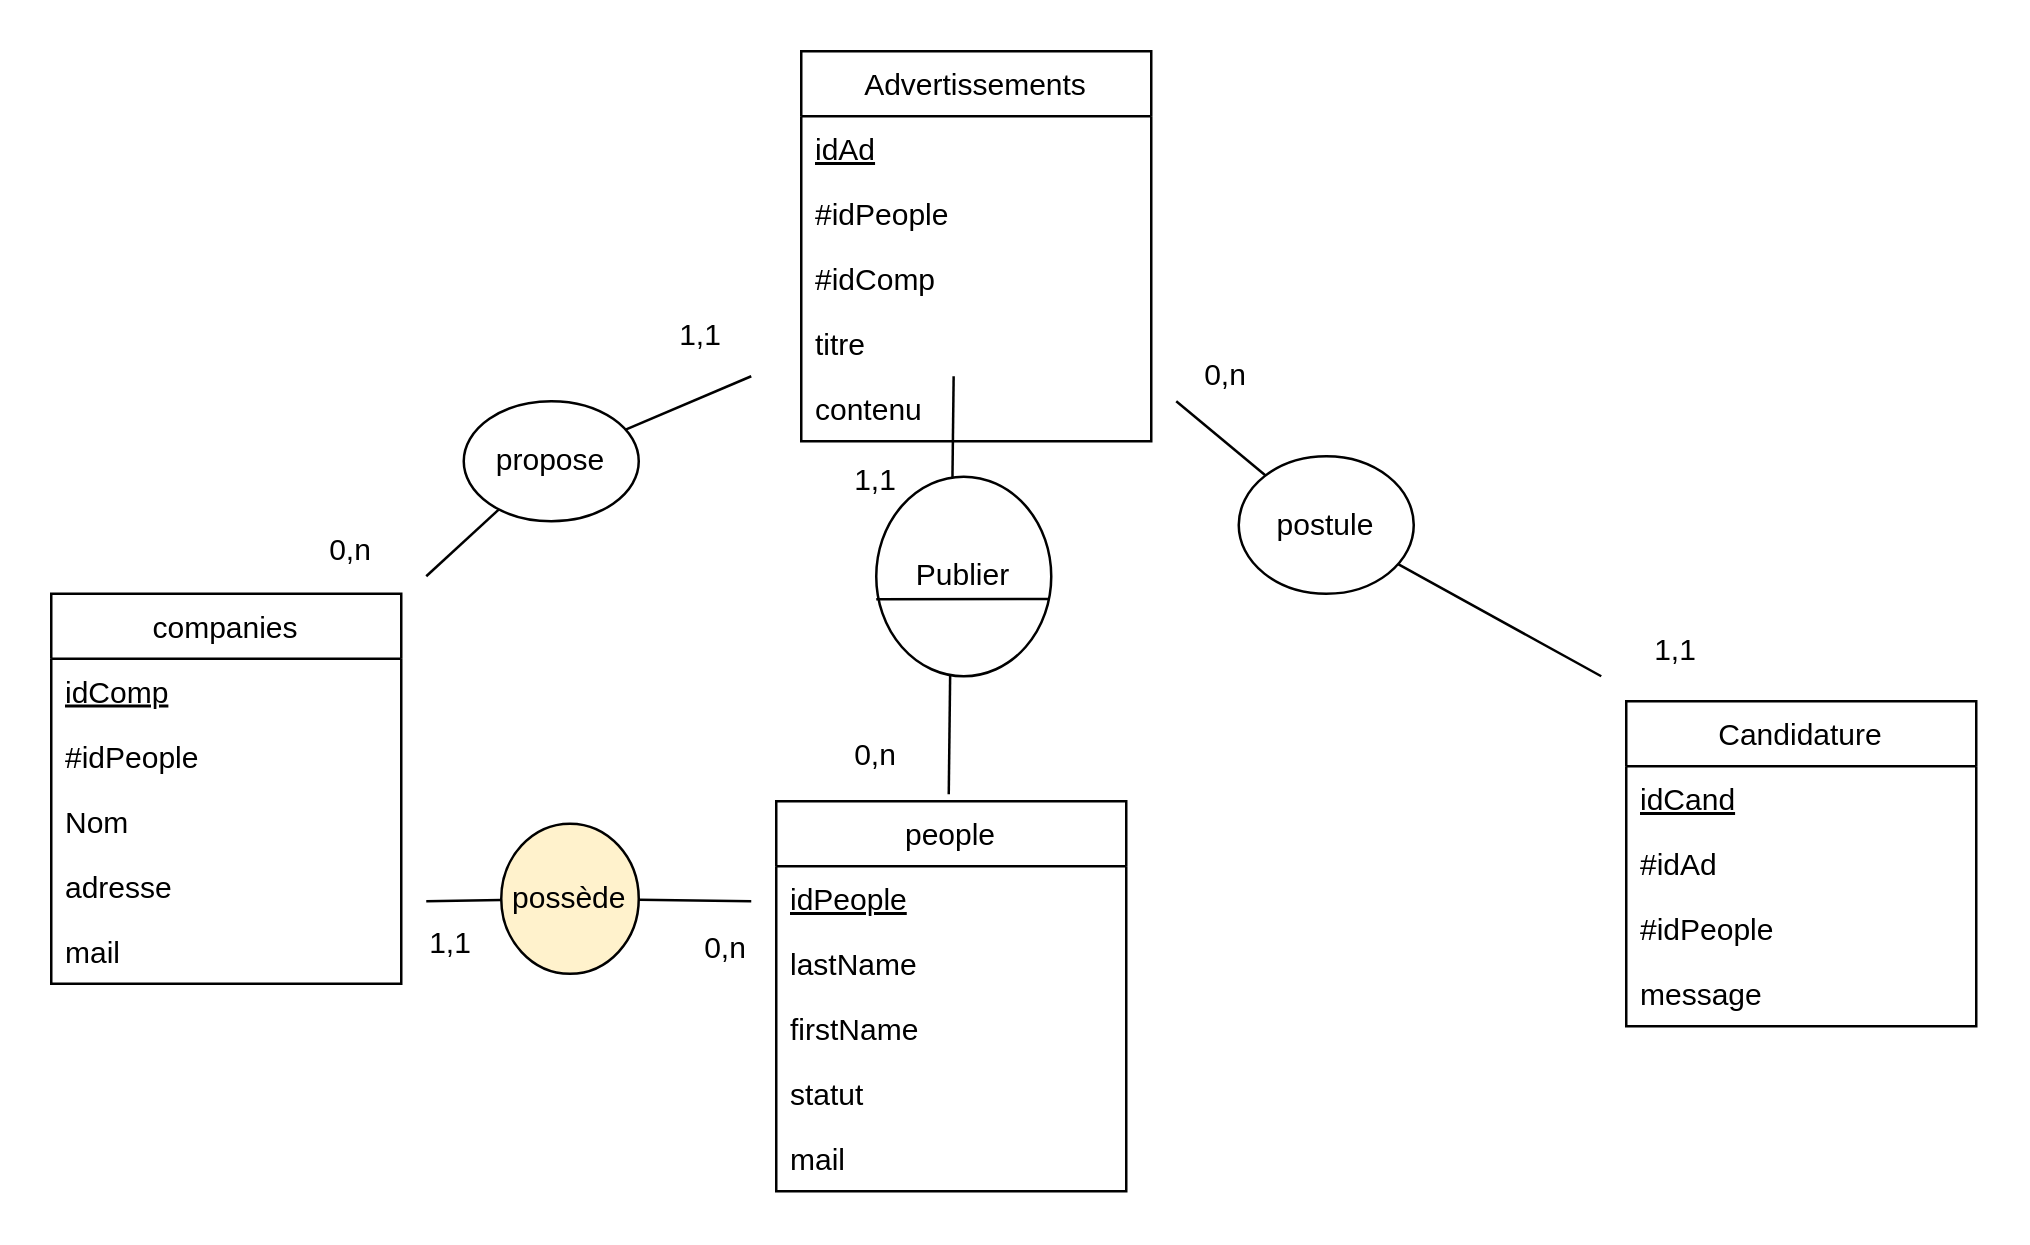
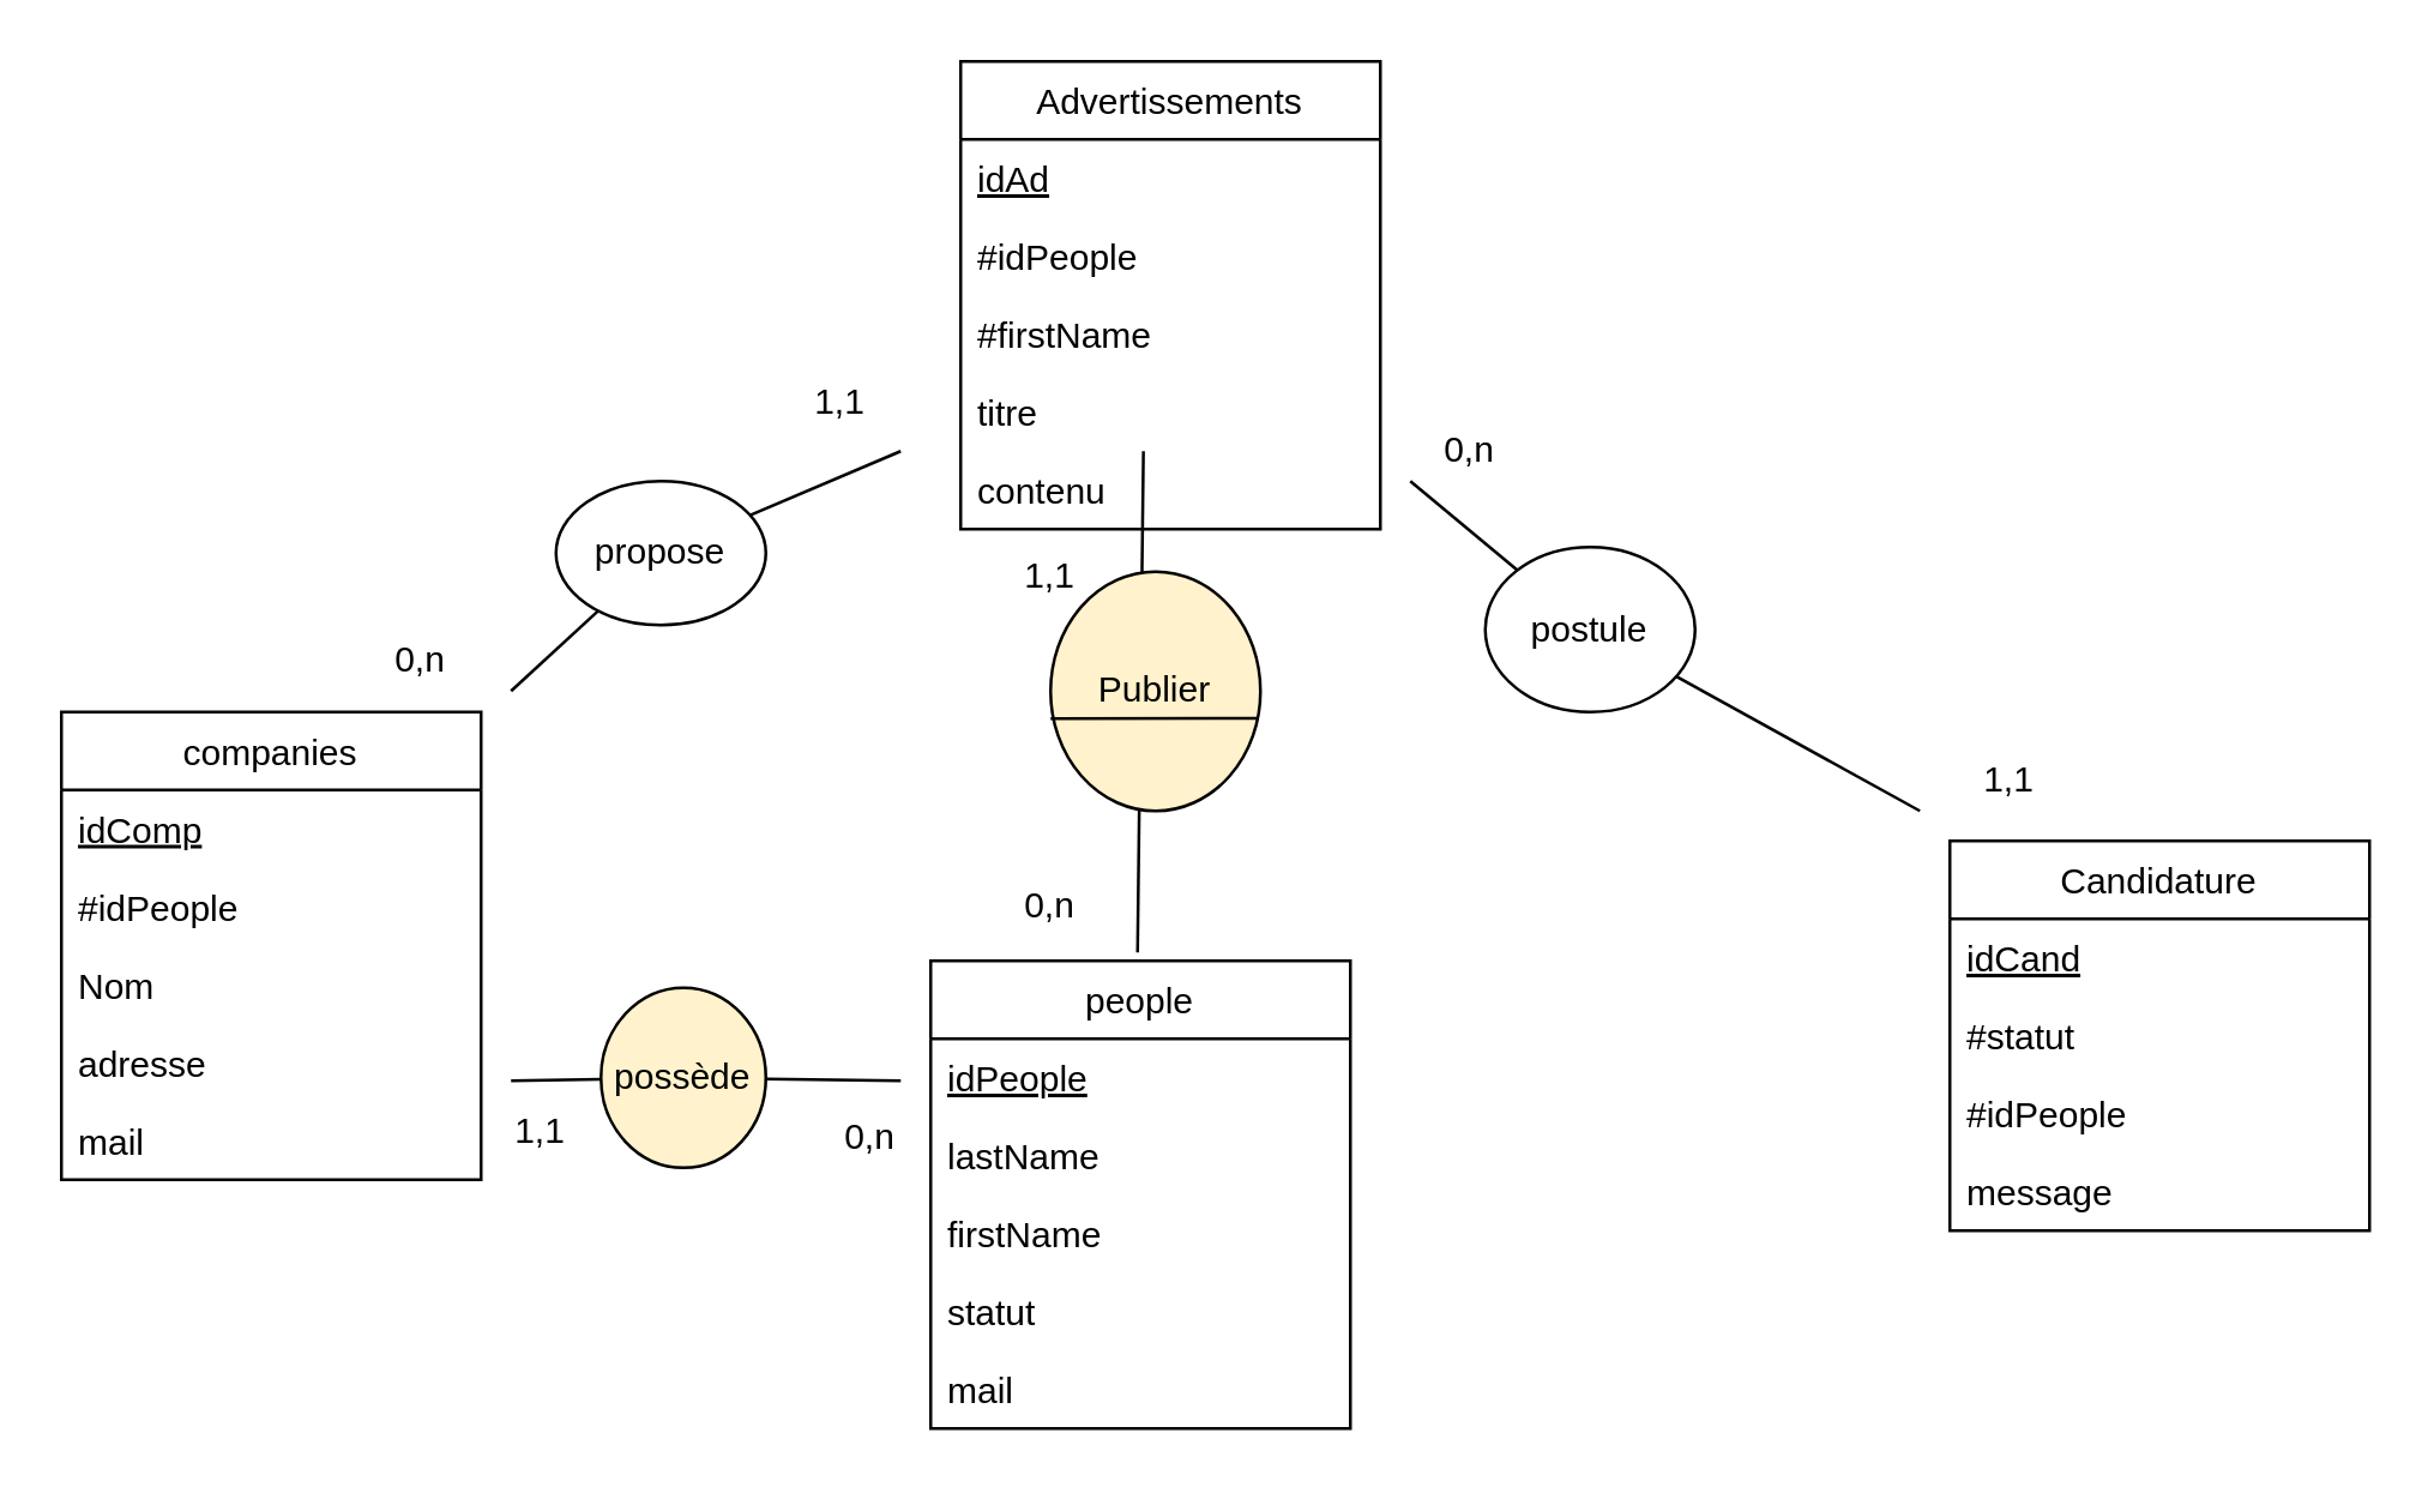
  <mxCell id="0" />
  <mxCell id="1" parent="0" />
  <mxCell id="2" value="" style="endArrow=none;html=1;entryX=0.364;entryY=1.154;entryDx=0;entryDy=0;entryPerimeter=0;exitX=0.35;exitY=-0.031;exitDx=0;exitDy=0;exitPerimeter=0;" parent="1" edge="1"><mxGeometry width="50" height="50" relative="1" as="geometry"><mxPoint x="379" y="317.164" as="sourcePoint" /><mxPoint x="380.96" y="150.004" as="targetPoint" /></mxGeometry></mxCell>
  <mxCell id="3" value="1,1" style="text;html=1;strokeColor=none;fillColor=none;align=center;verticalAlign=middle;whiteSpace=wrap;rounded=0;" parent="1" vertex="1"><mxGeometry x="330" y="182" width="40" height="20" as="geometry" /></mxCell>
  <mxCell id="4" value="0,n" style="text;html=1;strokeColor=none;fillColor=none;align=center;verticalAlign=middle;whiteSpace=wrap;rounded=0;" parent="1" vertex="1"><mxGeometry x="330" y="292" width="40" height="20" as="geometry" /></mxCell>
- <mxCell id="5" value="Publier" style="ellipse;whiteSpace=wrap;html=1;" parent="1" vertex="1"><mxGeometry x="350" y="190.16" width="70" height="79.84" as="geometry" /></mxCell>
+ <mxCell id="5" value="Publier" style="ellipse;whiteSpace=wrap;html=1;fillColor=#fff2cc;" parent="1" vertex="1"><mxGeometry x="350" y="190.16" width="70" height="79.84" as="geometry" /></mxCell>
  <mxCell id="6" value="" style="endArrow=none;html=1;entryX=0.992;entryY=0.613;entryDx=0;entryDy=0;entryPerimeter=0;exitX=0;exitY=0.614;exitDx=0;exitDy=0;exitPerimeter=0;" parent="1" source="5" target="5" edge="1"><mxGeometry width="50" height="50" relative="1" as="geometry"><mxPoint x="324" y="229" as="sourcePoint" /><mxPoint x="420" y="232" as="targetPoint" /></mxGeometry></mxCell>
  <mxCell id="7" value="Advertissements" style="swimlane;fontStyle=0;childLayout=stackLayout;horizontal=1;startSize=26;fillColor=none;horizontalStack=0;resizeParent=1;resizeParentMax=0;resizeLast=0;collapsible=1;marginBottom=0;" parent="1" vertex="1"><mxGeometry x="320" y="20" width="140" height="156" as="geometry" /></mxCell>
  <mxCell id="8" value="idAd" style="text;strokeColor=none;fillColor=none;align=left;verticalAlign=top;spacingLeft=4;spacingRight=4;overflow=hidden;rotatable=0;points=[[0,0.5],[1,0.5]];portConstraint=eastwest;fontStyle=4" parent="7" vertex="1"><mxGeometry y="26" width="140" height="26" as="geometry" /></mxCell>
  <mxCell id="9" value="#idPeople" style="text;strokeColor=none;fillColor=none;align=left;verticalAlign=top;spacingLeft=4;spacingRight=4;overflow=hidden;rotatable=0;points=[[0,0.5],[1,0.5]];portConstraint=eastwest;" parent="7" vertex="1"><mxGeometry y="52" width="140" height="26" as="geometry" /></mxCell>
- <mxCell id="10" value="#idComp" style="text;strokeColor=none;fillColor=none;align=left;verticalAlign=top;spacingLeft=4;spacingRight=4;overflow=hidden;rotatable=0;points=[[0,0.5],[1,0.5]];portConstraint=eastwest;" vertex="1" parent="7"><mxGeometry y="78" width="140" height="26" as="geometry" /></mxCell>
+ <mxCell id="10" value="#firstName" style="text;strokeColor=none;fillColor=none;align=left;verticalAlign=top;spacingLeft=4;spacingRight=4;overflow=hidden;rotatable=0;points=[[0,0.5],[1,0.5]];portConstraint=eastwest;" vertex="1" parent="7"><mxGeometry y="78" width="140" height="26" as="geometry" /></mxCell>
  <mxCell id="11" value="titre" style="text;strokeColor=none;fillColor=none;align=left;verticalAlign=top;spacingLeft=4;spacingRight=4;overflow=hidden;rotatable=0;points=[[0,0.5],[1,0.5]];portConstraint=eastwest;" parent="7" vertex="1"><mxGeometry y="104" width="140" height="26" as="geometry" /></mxCell>
  <mxCell id="12" value="contenu" style="text;strokeColor=none;fillColor=none;align=left;verticalAlign=top;spacingLeft=4;spacingRight=4;overflow=hidden;rotatable=0;points=[[0,0.5],[1,0.5]];portConstraint=eastwest;" parent="7" vertex="1"><mxGeometry y="130" width="140" height="26" as="geometry" /></mxCell>
  <mxCell id="13" value="Candidature" style="swimlane;fontStyle=0;childLayout=stackLayout;horizontal=1;startSize=26;fillColor=none;horizontalStack=0;resizeParent=1;resizeParentMax=0;resizeLast=0;collapsible=1;marginBottom=0;" parent="1" vertex="1"><mxGeometry x="650" y="280" width="140" height="130" as="geometry" /></mxCell>
  <mxCell id="14" value="idCand" style="text;strokeColor=none;fillColor=none;align=left;verticalAlign=top;spacingLeft=4;spacingRight=4;overflow=hidden;rotatable=0;points=[[0,0.5],[1,0.5]];portConstraint=eastwest;fontStyle=4" parent="13" vertex="1"><mxGeometry y="26" width="140" height="26" as="geometry" /></mxCell>
- <mxCell id="15" value="#idAd" style="text;strokeColor=none;fillColor=none;align=left;verticalAlign=top;spacingLeft=4;spacingRight=4;overflow=hidden;rotatable=0;points=[[0,0.5],[1,0.5]];portConstraint=eastwest;" parent="13" vertex="1"><mxGeometry y="52" width="140" height="26" as="geometry" /></mxCell>
+ <mxCell id="15" value="#statut" style="text;strokeColor=none;fillColor=none;align=left;verticalAlign=top;spacingLeft=4;spacingRight=4;overflow=hidden;rotatable=0;points=[[0,0.5],[1,0.5]];portConstraint=eastwest;" parent="13" vertex="1"><mxGeometry y="52" width="140" height="26" as="geometry" /></mxCell>
  <mxCell id="16" value="#idPeople" style="text;strokeColor=none;fillColor=none;align=left;verticalAlign=top;spacingLeft=4;spacingRight=4;overflow=hidden;rotatable=0;points=[[0,0.5],[1,0.5]];portConstraint=eastwest;" parent="13" vertex="1"><mxGeometry y="78" width="140" height="26" as="geometry" /></mxCell>
  <mxCell id="17" value="message" style="text;strokeColor=none;fillColor=none;align=left;verticalAlign=top;spacingLeft=4;spacingRight=4;overflow=hidden;rotatable=0;points=[[0,0.5],[1,0.5]];portConstraint=eastwest;" parent="13" vertex="1"><mxGeometry y="104" width="140" height="26" as="geometry" /></mxCell>
  <mxCell id="18" value="people" style="swimlane;fontStyle=0;childLayout=stackLayout;horizontal=1;startSize=26;fillColor=none;horizontalStack=0;resizeParent=1;resizeParentMax=0;resizeLast=0;collapsible=1;marginBottom=0;" parent="1" vertex="1"><mxGeometry x="310" y="320" width="140" height="156" as="geometry" /></mxCell>
  <mxCell id="19" value="idPeople" style="text;strokeColor=none;fillColor=none;align=left;verticalAlign=top;spacingLeft=4;spacingRight=4;overflow=hidden;rotatable=0;points=[[0,0.5],[1,0.5]];portConstraint=eastwest;fontStyle=4" parent="18" vertex="1"><mxGeometry y="26" width="140" height="26" as="geometry" /></mxCell>
  <mxCell id="20" value="lastName" style="text;strokeColor=none;fillColor=none;align=left;verticalAlign=top;spacingLeft=4;spacingRight=4;overflow=hidden;rotatable=0;points=[[0,0.5],[1,0.5]];portConstraint=eastwest;" parent="18" vertex="1"><mxGeometry y="52" width="140" height="26" as="geometry" /></mxCell>
  <mxCell id="21" value="firstName" style="text;strokeColor=none;fillColor=none;align=left;verticalAlign=top;spacingLeft=4;spacingRight=4;overflow=hidden;rotatable=0;points=[[0,0.5],[1,0.5]];portConstraint=eastwest;" parent="18" vertex="1"><mxGeometry y="78" width="140" height="26" as="geometry" /></mxCell>
  <mxCell id="22" value="statut" style="text;strokeColor=none;fillColor=none;align=left;verticalAlign=top;spacingLeft=4;spacingRight=4;overflow=hidden;rotatable=0;points=[[0,0.5],[1,0.5]];portConstraint=eastwest;" parent="18" vertex="1"><mxGeometry y="104" width="140" height="26" as="geometry" /></mxCell>
  <mxCell id="23" value="mail" style="text;strokeColor=none;fillColor=none;align=left;verticalAlign=top;spacingLeft=4;spacingRight=4;overflow=hidden;rotatable=0;points=[[0,0.5],[1,0.5]];portConstraint=eastwest;" parent="18" vertex="1"><mxGeometry y="130" width="140" height="26" as="geometry" /></mxCell>
  <mxCell id="24" value="" style="endArrow=none;html=1;" parent="1" source="25" edge="1"><mxGeometry width="50" height="50" relative="1" as="geometry"><mxPoint x="470" y="160" as="sourcePoint" /><mxPoint x="640" y="270" as="targetPoint" /></mxGeometry></mxCell>
  <mxCell id="25" value="postule" style="ellipse;whiteSpace=wrap;html=1;" parent="1" vertex="1"><mxGeometry x="495" y="182" width="70" height="55" as="geometry" /></mxCell>
  <mxCell id="26" value="" style="endArrow=none;html=1;" parent="1" target="25" edge="1"><mxGeometry width="50" height="50" relative="1" as="geometry"><mxPoint x="470" y="160" as="sourcePoint" /><mxPoint x="640" y="270" as="targetPoint" /></mxGeometry></mxCell>
  <mxCell id="27" value="0,n" style="text;html=1;strokeColor=none;fillColor=none;align=center;verticalAlign=middle;whiteSpace=wrap;rounded=0;" parent="1" vertex="1"><mxGeometry x="470" y="140" width="40" height="20" as="geometry" /></mxCell>
  <mxCell id="28" value="1,1" style="text;html=1;strokeColor=none;fillColor=none;align=center;verticalAlign=middle;whiteSpace=wrap;rounded=0;" parent="1" vertex="1"><mxGeometry x="650" y="250" width="40" height="20" as="geometry" /></mxCell>
  <mxCell id="29" value="companies" style="swimlane;fontStyle=0;childLayout=stackLayout;horizontal=1;startSize=26;fillColor=none;horizontalStack=0;resizeParent=1;resizeParentMax=0;resizeLast=0;collapsible=1;marginBottom=0;" parent="1" vertex="1"><mxGeometry x="20" y="237" width="140" height="156" as="geometry" /></mxCell>
  <mxCell id="30" value="idComp" style="text;strokeColor=none;fillColor=none;align=left;verticalAlign=top;spacingLeft=4;spacingRight=4;overflow=hidden;rotatable=0;points=[[0,0.5],[1,0.5]];portConstraint=eastwest;fontStyle=4" parent="29" vertex="1"><mxGeometry y="26" width="140" height="26" as="geometry" /></mxCell>
  <mxCell id="31" value="#idPeople" style="text;strokeColor=none;fillColor=none;align=left;verticalAlign=top;spacingLeft=4;spacingRight=4;overflow=hidden;rotatable=0;points=[[0,0.5],[1,0.5]];portConstraint=eastwest;fontStyle=0" parent="29" vertex="1"><mxGeometry y="52" width="140" height="26" as="geometry" /></mxCell>
  <mxCell id="32" value="Nom" style="text;strokeColor=none;fillColor=none;align=left;verticalAlign=top;spacingLeft=4;spacingRight=4;overflow=hidden;rotatable=0;points=[[0,0.5],[1,0.5]];portConstraint=eastwest;" parent="29" vertex="1"><mxGeometry y="78" width="140" height="26" as="geometry" /></mxCell>
  <mxCell id="33" value="adresse" style="text;strokeColor=none;fillColor=none;align=left;verticalAlign=top;spacingLeft=4;spacingRight=4;overflow=hidden;rotatable=0;points=[[0,0.5],[1,0.5]];portConstraint=eastwest;" parent="29" vertex="1"><mxGeometry y="104" width="140" height="26" as="geometry" /></mxCell>
  <mxCell id="34" value="mail" style="text;strokeColor=none;fillColor=none;align=left;verticalAlign=top;spacingLeft=4;spacingRight=4;overflow=hidden;rotatable=0;points=[[0,0.5],[1,0.5]];portConstraint=eastwest;" parent="29" vertex="1"><mxGeometry y="130" width="140" height="26" as="geometry" /></mxCell>
  <mxCell id="35" value="" style="endArrow=none;html=1;" parent="1" source="36" edge="1"><mxGeometry width="50" height="50" relative="1" as="geometry"><mxPoint x="170" y="230" as="sourcePoint" /><mxPoint x="300" y="150" as="targetPoint" /></mxGeometry></mxCell>
  <mxCell id="36" value="propose" style="ellipse;whiteSpace=wrap;html=1;" parent="1" vertex="1"><mxGeometry x="185" y="160" width="70" height="48" as="geometry" /></mxCell>
  <mxCell id="37" value="" style="endArrow=none;html=1;" parent="1" target="36" edge="1"><mxGeometry width="50" height="50" relative="1" as="geometry"><mxPoint x="170" y="230" as="sourcePoint" /><mxPoint x="300" y="150" as="targetPoint" /></mxGeometry></mxCell>
  <mxCell id="38" value="1,1" style="text;html=1;strokeColor=none;fillColor=none;align=center;verticalAlign=middle;whiteSpace=wrap;rounded=0;" parent="1" vertex="1"><mxGeometry x="260" y="124" width="40" height="20" as="geometry" /></mxCell>
  <mxCell id="39" value="0,n" style="text;html=1;strokeColor=none;fillColor=none;align=center;verticalAlign=middle;whiteSpace=wrap;rounded=0;" parent="1" vertex="1"><mxGeometry x="120" y="210" width="40" height="20" as="geometry" /></mxCell>
  <mxCell id="40" value="" style="endArrow=none;html=1;" parent="1" source="41" edge="1"><mxGeometry width="50" height="50" relative="1" as="geometry"><mxPoint x="170" y="360" as="sourcePoint" /><mxPoint x="300" y="360" as="targetPoint" /></mxGeometry></mxCell>
  <mxCell id="41" value="possède" style="ellipse;whiteSpace=wrap;html=1;fillColor=#fff2cc;" parent="1" vertex="1"><mxGeometry x="200" y="329" width="55" height="60" as="geometry" /></mxCell>
  <mxCell id="42" value="" style="endArrow=none;html=1;" parent="1" target="41" edge="1"><mxGeometry width="50" height="50" relative="1" as="geometry"><mxPoint x="170" y="360" as="sourcePoint" /><mxPoint x="300" y="360" as="targetPoint" /></mxGeometry></mxCell>
  <mxCell id="43" value="1,1" style="text;html=1;strokeColor=none;fillColor=none;align=center;verticalAlign=middle;whiteSpace=wrap;rounded=0;" parent="1" vertex="1"><mxGeometry x="160" y="367" width="40" height="20" as="geometry" /></mxCell>
  <mxCell id="44" value="0,n" style="text;html=1;strokeColor=none;fillColor=none;align=center;verticalAlign=middle;whiteSpace=wrap;rounded=0;" parent="1" vertex="1"><mxGeometry x="270" y="369" width="40" height="20" as="geometry" /></mxCell>
